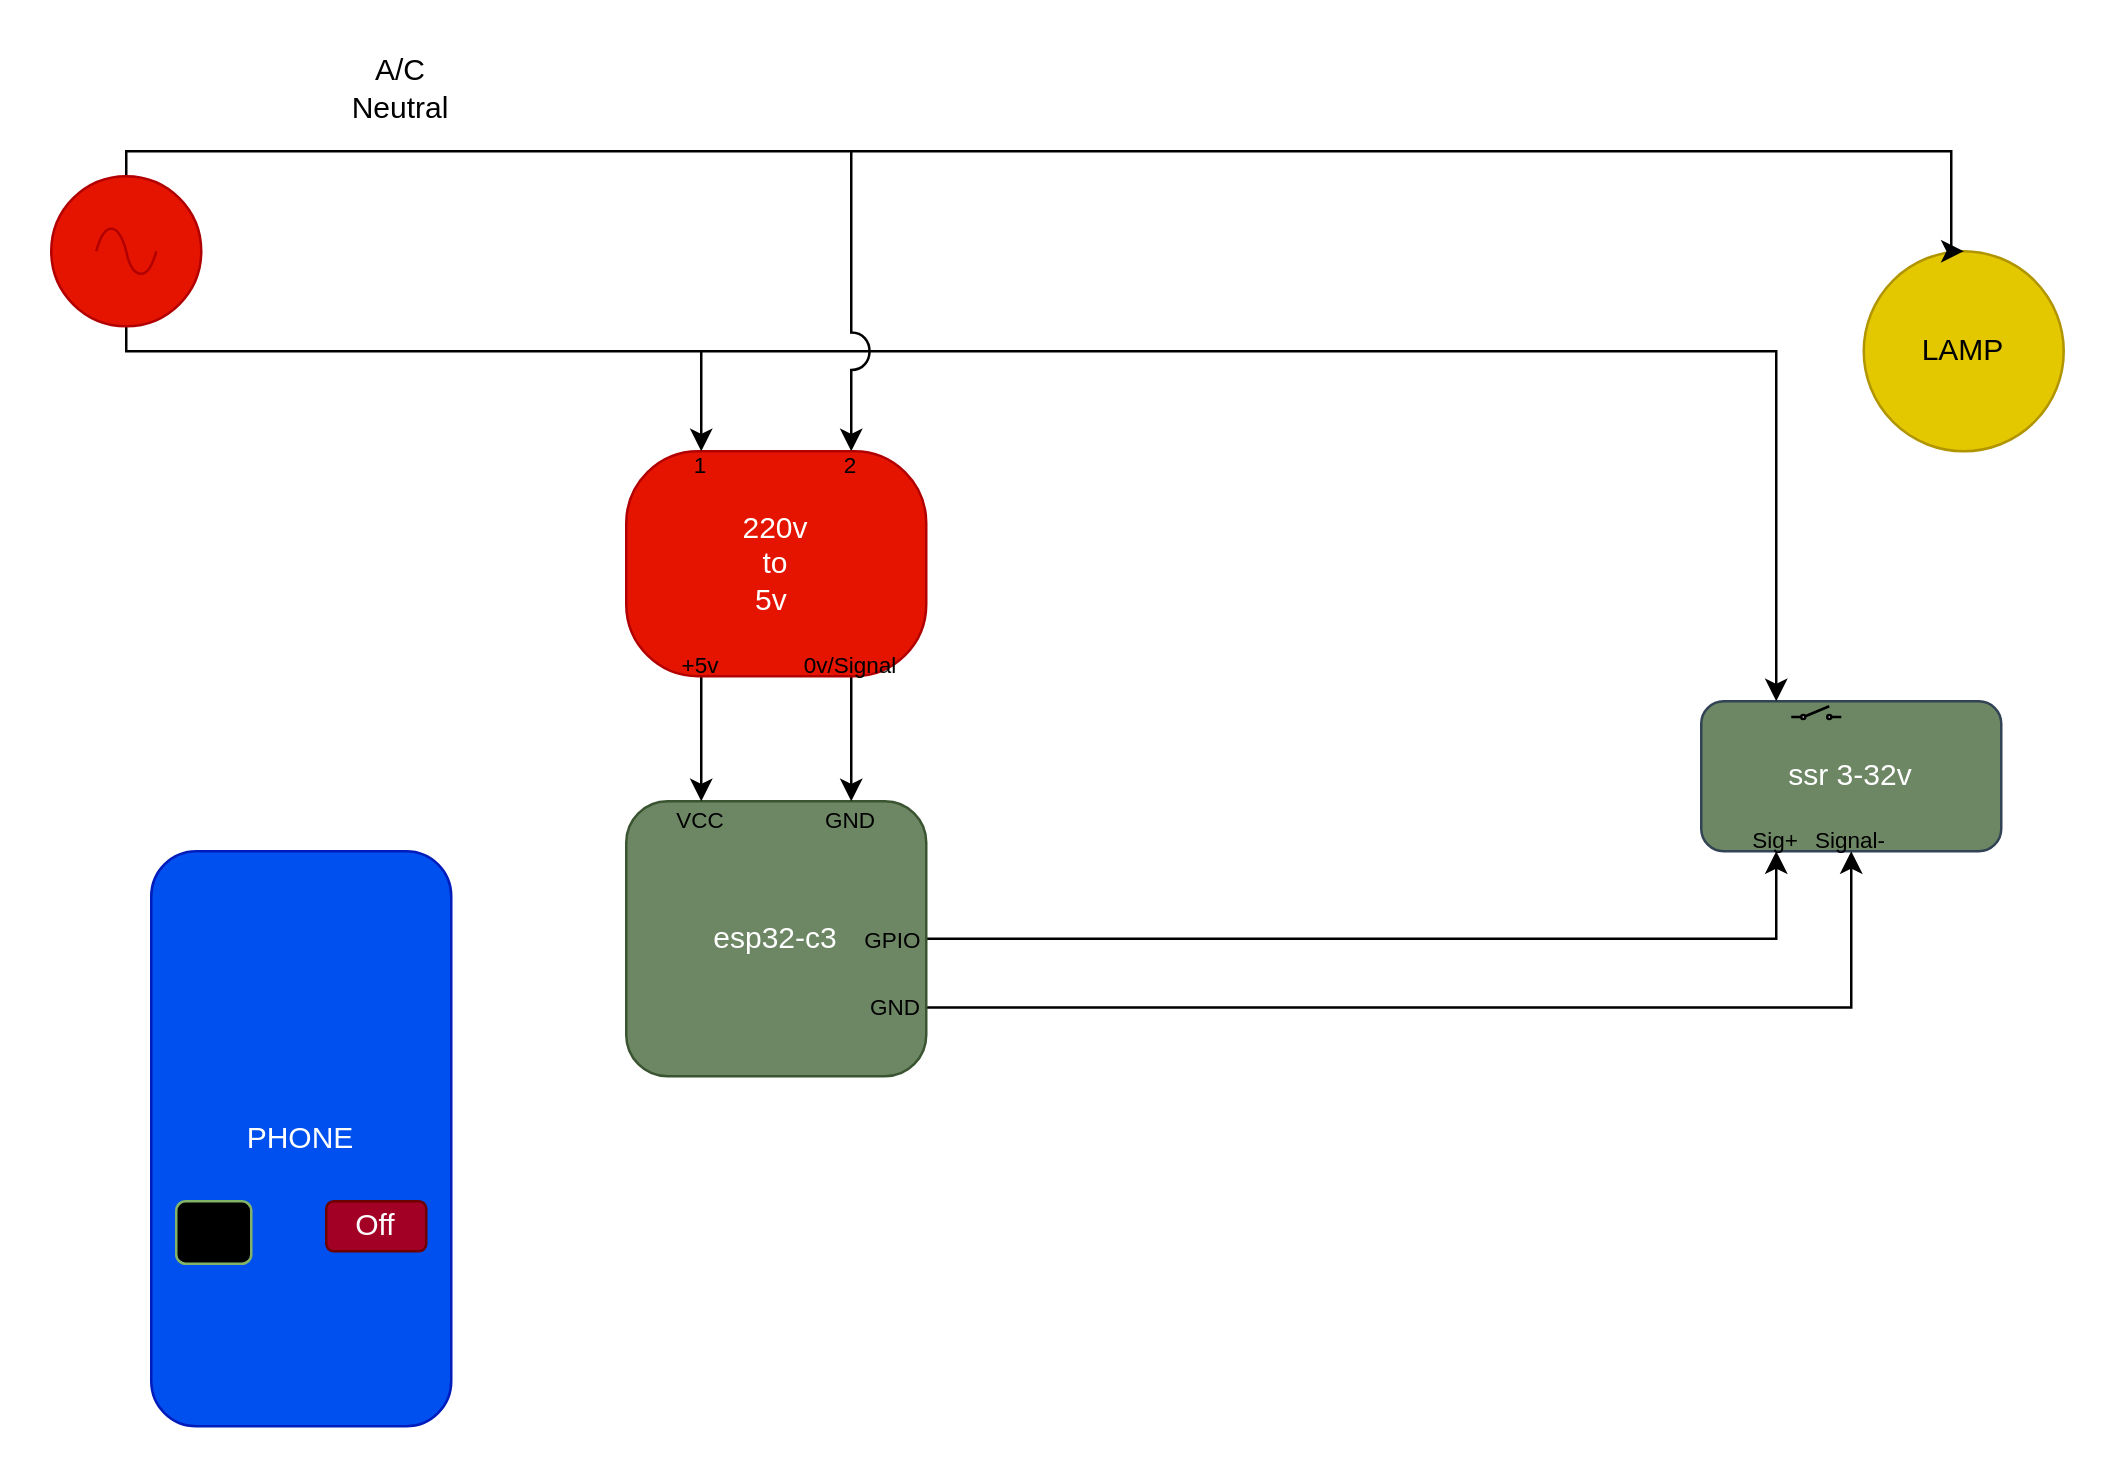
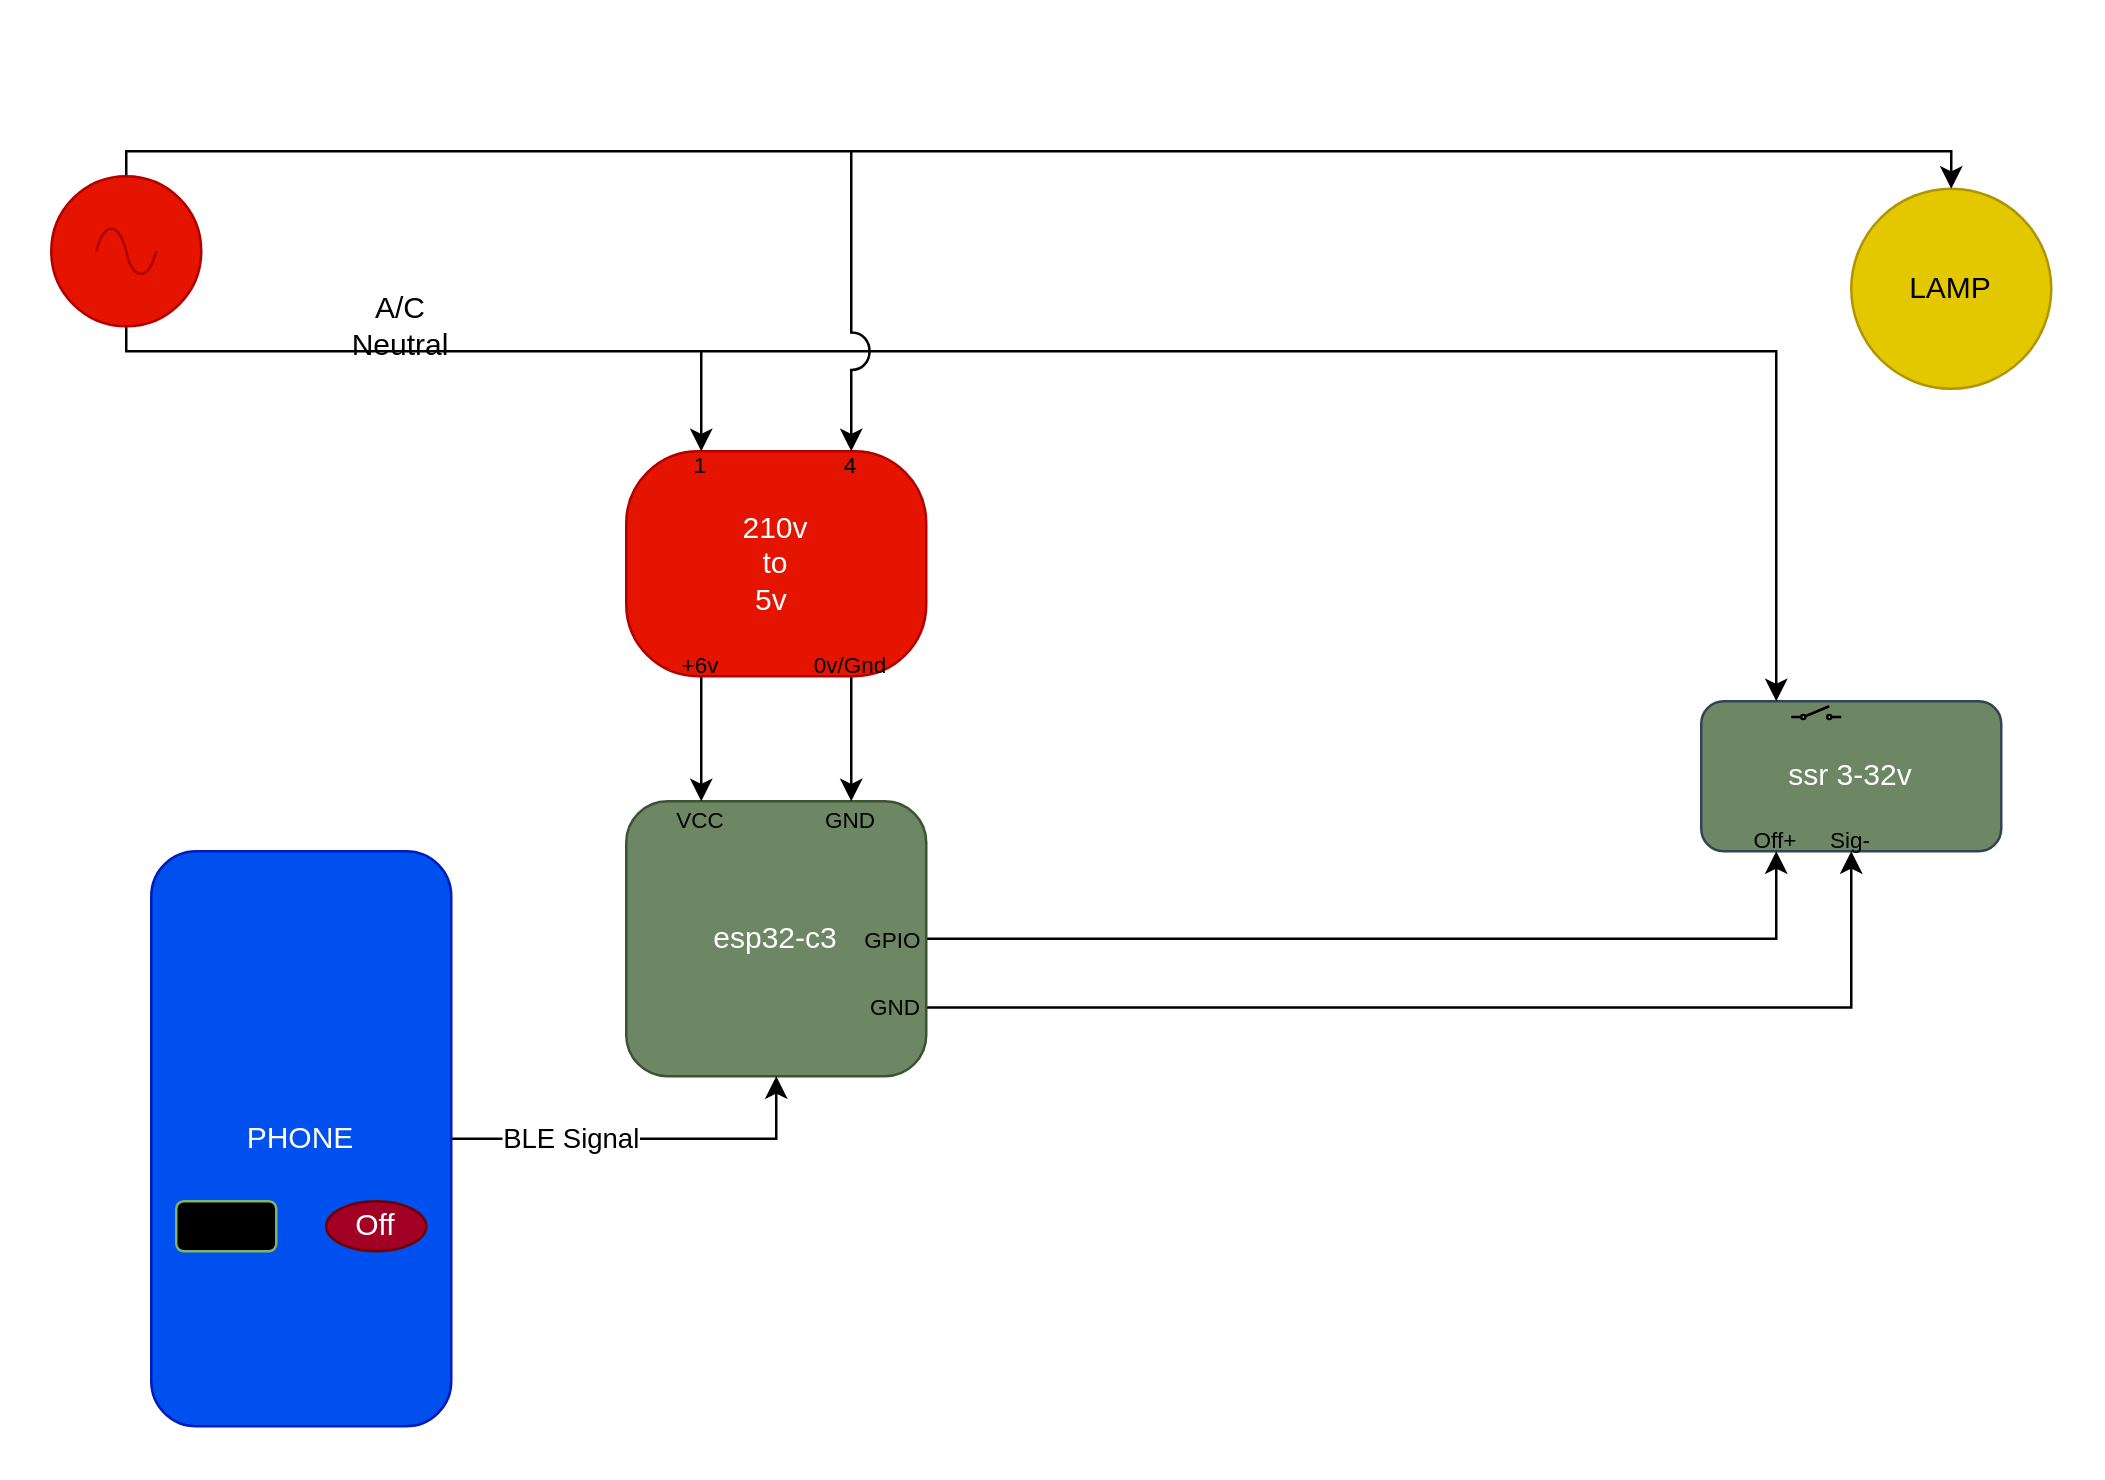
  <mxCell id="0" />
  <mxCell id="1" parent="0" />
  <mxCell id="2" value="ssr 3-32v" style="rounded=1;whiteSpace=wrap;html=1;fillColor=#6d8764;fontColor=#ffffff;strokeColor=#314354;" vertex="1" parent="1"><mxGeometry x="680" y="280" width="120" height="60" as="geometry" /></mxCell>
- <mxCell id="3" value="LAMP" style="ellipse;whiteSpace=wrap;html=1;aspect=fixed;fillColor=light-dark(#E3C800,#999900);fontColor=#000000;strokeColor=#B09500;" vertex="1" parent="1"><mxGeometry x="745" y="100" width="80" height="80" as="geometry" /></mxCell>
+ <mxCell id="3" value="LAMP" style="ellipse;whiteSpace=wrap;html=1;aspect=fixed;fillColor=light-dark(#E3C800,#999900);fontColor=#000000;strokeColor=#B09500;" vertex="1" parent="1"><mxGeometry x="740" y="75" width="80" height="80" as="geometry" /></mxCell>
  <mxCell id="4" style="edgeStyle=orthogonalEdgeStyle;rounded=0;orthogonalLoop=1;jettySize=auto;html=1;exitX=1;exitY=0.5;exitDx=0;exitDy=0;entryX=0.25;entryY=1;entryDx=0;entryDy=0;" edge="1" parent="1" source="6" target="2"><mxGeometry relative="1" as="geometry" /></mxCell>
  <mxCell id="5" style="edgeStyle=orthogonalEdgeStyle;rounded=0;orthogonalLoop=1;jettySize=auto;html=1;exitX=1;exitY=0.75;exitDx=0;exitDy=0;entryX=0.5;entryY=1;entryDx=0;entryDy=0;" edge="1" parent="1" source="6" target="2"><mxGeometry relative="1" as="geometry" /></mxCell>
  <mxCell id="6" value="esp32-c3" style="rounded=1;whiteSpace=wrap;html=1;fillColor=#6d8764;fontColor=#ffffff;strokeColor=#3A5431;" vertex="1" parent="1"><mxGeometry x="250" y="320" width="120" height="110" as="geometry" /></mxCell>
  <mxCell id="7" style="edgeStyle=orthogonalEdgeStyle;rounded=0;orthogonalLoop=1;jettySize=auto;html=1;exitX=0.25;exitY=1;exitDx=0;exitDy=0;entryX=0.25;entryY=0;entryDx=0;entryDy=0;" edge="1" parent="1" source="9" target="6"><mxGeometry relative="1" as="geometry" /></mxCell>
  <mxCell id="8" style="edgeStyle=orthogonalEdgeStyle;rounded=0;orthogonalLoop=1;jettySize=auto;html=1;exitX=0.75;exitY=1;exitDx=0;exitDy=0;entryX=0.75;entryY=0;entryDx=0;entryDy=0;" edge="1" parent="1" source="9" target="6"><mxGeometry relative="1" as="geometry" /></mxCell>
- <mxCell id="9" value="220v&lt;div&gt;&amp;nbsp;to&amp;nbsp;&lt;/div&gt;&lt;div&gt;5v&amp;nbsp;&lt;/div&gt;" style="rounded=1;whiteSpace=wrap;html=1;arcSize=32;strokeWidth=1;glass=0;shadow=0;fillColor=light-dark(#E51400,#FF6666);fontColor=#ffffff;strokeColor=#B20000;fillStyle=auto;" vertex="1" parent="1"><mxGeometry x="250" y="180" width="120" height="90" as="geometry" /></mxCell>
+ <mxCell id="9" value="210v&lt;div&gt;&amp;nbsp;to&amp;nbsp;&lt;/div&gt;&lt;div&gt;5v&amp;nbsp;&lt;/div&gt;" style="rounded=1;whiteSpace=wrap;html=1;arcSize=32;strokeWidth=1;glass=0;shadow=0;fillColor=light-dark(#E51400,#FF6666);fontColor=#ffffff;strokeColor=#B20000;fillStyle=auto;" vertex="1" parent="1"><mxGeometry x="250" y="180" width="120" height="90" as="geometry" /></mxCell>
  <mxCell id="10" style="edgeStyle=orthogonalEdgeStyle;rounded=0;orthogonalLoop=1;jettySize=auto;html=1;exitX=0.5;exitY=0;exitDx=0;exitDy=0;exitPerimeter=0;entryX=0.5;entryY=0;entryDx=0;entryDy=0;" edge="1" parent="1" source="12" target="3"><mxGeometry relative="1" as="geometry"><Array as="points"><mxPoint x="50" y="60" /><mxPoint x="780" y="60" /></Array></mxGeometry></mxCell>
  <mxCell id="11" style="edgeStyle=orthogonalEdgeStyle;rounded=0;orthogonalLoop=1;jettySize=auto;html=1;exitX=0.5;exitY=1;exitDx=0;exitDy=0;exitPerimeter=0;entryX=0.25;entryY=0;entryDx=0;entryDy=0;" edge="1" parent="1" source="12" target="2"><mxGeometry relative="1" as="geometry"><mxPoint x="840" y="230" as="targetPoint" /><Array as="points"><mxPoint x="50" y="140" /><mxPoint x="710" y="140" /></Array></mxGeometry></mxCell>
  <mxCell id="12" value="" style="pointerEvents=1;verticalLabelPosition=bottom;shadow=0;dashed=0;align=center;html=1;verticalAlign=top;shape=mxgraph.electrical.signal_sources.source;aspect=fixed;points=[[0.5,0,0],[1,0.5,0],[0.5,1,0],[0,0.5,0]];elSignalType=ac;fillColor=light-dark(#E51400,#990000);fontColor=#ffffff;strokeColor=#B20000;" vertex="1" parent="1"><mxGeometry y="70" width="60" height="60" as="geometry" x="20" /></mxCell>
+ <mxCell id="13" style="edgeStyle=orthogonalEdgeStyle;rounded=0;orthogonalLoop=1;jettySize=auto;html=1;exitX=1;exitY=0.5;exitDx=0;exitDy=0;entryX=0.5;entryY=1;entryDx=0;entryDy=0;" edge="1" parent="1" source="15" target="6"><mxGeometry relative="1" as="geometry" /></mxCell>
+ <mxCell id="14" value="BLE Signal" style="edgeLabel;html=1;align=center;verticalAlign=middle;resizable=0;points=[];" vertex="1" connectable="0" parent="13"><mxGeometry x="-0.399" y="1" relative="1" as="geometry"><mxPoint as="offset" /></mxGeometry></mxCell>
  <mxCell id="15" value="PHONE" style="rounded=1;whiteSpace=wrap;html=1;fillColor=light-dark(#0050EF,#0000CC);fontColor=#ffffff;strokeColor=#001DBC;" vertex="1" parent="1"><mxGeometry x="60" y="340" width="120" height="230" as="geometry" /></mxCell>
- <mxCell id="16" value="A/C Neutral" style="text;html=1;align=center;verticalAlign=middle;whiteSpace=wrap;rounded=0;" vertex="1" parent="1"><mxGeometry x="130" width="60" height="30" as="geometry" y="20" /></mxCell>
+ <mxCell id="16" value="A/C Neutral" style="text;html=1;align=center;verticalAlign=middle;whiteSpace=wrap;rounded=0;" vertex="1" parent="1"><mxGeometry x="130" y="115" width="60" height="30" as="geometry" /></mxCell>
  <mxCell id="17" value="" style="endArrow=classic;html=1;rounded=0;entryX=0.75;entryY=0;entryDx=0;entryDy=0;jumpStyle=arc;jumpSize=15;" edge="1" parent="1" target="9"><mxGeometry width="50" height="50" relative="1" as="geometry"><mxPoint x="340" y="60" as="sourcePoint" /><mxPoint x="600" y="410" as="targetPoint" /></mxGeometry></mxCell>
  <mxCell id="18" value="" style="endArrow=classic;html=1;rounded=0;entryX=0.25;entryY=0;entryDx=0;entryDy=0;" edge="1" parent="1" target="9"><mxGeometry width="50" height="50" relative="1" as="geometry"><mxPoint x="280" y="140" as="sourcePoint" /><mxPoint x="600" y="410" as="targetPoint" /></mxGeometry></mxCell>
  <mxCell id="19" value="&lt;font style=&quot;font-size: 9px;&quot;&gt;1&lt;/font&gt;" style="text;html=1;align=center;verticalAlign=middle;whiteSpace=wrap;rounded=0;strokeWidth=0;" vertex="1" parent="1"><mxGeometry x="250" y="170" width="60" height="30" as="geometry" /></mxCell>
- <mxCell id="20" value="&lt;font style=&quot;font-size: 9px;&quot;&gt;2&lt;/font&gt;" style="text;html=1;align=center;verticalAlign=middle;whiteSpace=wrap;rounded=0;strokeWidth=0;" vertex="1" parent="1"><mxGeometry x="310" y="170" width="60" height="30" as="geometry" /></mxCell>
- <mxCell id="21" value="&lt;font style=&quot;font-size: 9px;&quot;&gt;+5v&lt;/font&gt;" style="text;html=1;align=center;verticalAlign=middle;whiteSpace=wrap;rounded=0;strokeWidth=0;" vertex="1" parent="1"><mxGeometry x="250" y="250" width="60" height="30" as="geometry" /></mxCell>
- <mxCell id="22" value="&lt;font style=&quot;font-size: 9px;&quot;&gt;0v/Signal&lt;/font&gt;" style="text;html=1;align=center;verticalAlign=middle;whiteSpace=wrap;rounded=0;strokeWidth=0;" vertex="1" parent="1"><mxGeometry x="310" y="250" width="60" height="30" as="geometry" /></mxCell>
+ <mxCell id="20" value="&lt;font style=&quot;font-size: 9px;&quot;&gt;4&lt;/font&gt;" style="text;html=1;align=center;verticalAlign=middle;whiteSpace=wrap;rounded=0;strokeWidth=0;" vertex="1" parent="1"><mxGeometry x="310" y="170" width="60" height="30" as="geometry" /></mxCell>
+ <mxCell id="21" value="&lt;font style=&quot;font-size: 9px;&quot;&gt;+6v&lt;/font&gt;" style="text;html=1;align=center;verticalAlign=middle;whiteSpace=wrap;rounded=0;strokeWidth=0;" vertex="1" parent="1"><mxGeometry x="250" y="250" width="60" height="30" as="geometry" /></mxCell>
+ <mxCell id="22" value="&lt;font style=&quot;font-size: 9px;&quot;&gt;0v/Gnd&lt;/font&gt;" style="text;html=1;align=center;verticalAlign=middle;whiteSpace=wrap;rounded=0;strokeWidth=0;" vertex="1" parent="1"><mxGeometry x="310" y="250" width="60" height="30" as="geometry" /></mxCell>
  <mxCell id="23" value="&lt;font style=&quot;font-size: 9px;&quot;&gt;VCC&lt;/font&gt;" style="text;html=1;align=center;verticalAlign=middle;whiteSpace=wrap;rounded=0;strokeWidth=0;" vertex="1" parent="1"><mxGeometry x="250" y="312" width="60" height="30" as="geometry" /></mxCell>
  <mxCell id="24" value="&lt;font style=&quot;font-size: 9px;&quot;&gt;GND&lt;/font&gt;" style="text;html=1;align=center;verticalAlign=middle;whiteSpace=wrap;rounded=0;strokeWidth=0;" vertex="1" parent="1"><mxGeometry x="310" y="312" width="60" height="30" as="geometry" /></mxCell>
  <mxCell id="25" value="&lt;font style=&quot;font-size: 9px;&quot;&gt;GPIO&lt;/font&gt;" style="text;html=1;align=center;verticalAlign=middle;whiteSpace=wrap;rounded=0;strokeWidth=0;" vertex="1" parent="1"><mxGeometry x="327" y="360" width="60" height="30" as="geometry" /></mxCell>
- <mxCell id="26" value="&lt;font style=&quot;font-size: 9px;&quot;&gt;Sig+&lt;/font&gt;" style="text;html=1;align=center;verticalAlign=middle;whiteSpace=wrap;rounded=0;strokeWidth=0;" vertex="1" parent="1"><mxGeometry x="680" y="320" width="60" height="30" as="geometry" /></mxCell>
- <mxCell id="27" value="&lt;font style=&quot;font-size: 9px;&quot;&gt;Signal-&lt;/font&gt;" style="text;html=1;align=center;verticalAlign=middle;whiteSpace=wrap;rounded=0;strokeWidth=0;" vertex="1" parent="1"><mxGeometry x="710" y="320" width="60" height="30" as="geometry" /></mxCell>
+ <mxCell id="26" value="&lt;font style=&quot;font-size: 9px;&quot;&gt;Off+&lt;/font&gt;" style="text;html=1;align=center;verticalAlign=middle;whiteSpace=wrap;rounded=0;strokeWidth=0;" vertex="1" parent="1"><mxGeometry x="680" y="320" width="60" height="30" as="geometry" /></mxCell>
+ <mxCell id="27" value="&lt;font style=&quot;font-size: 9px;&quot;&gt;Sig-&lt;/font&gt;" style="text;html=1;align=center;verticalAlign=middle;whiteSpace=wrap;rounded=0;strokeWidth=0;" vertex="1" parent="1"><mxGeometry x="710" y="320" width="60" height="30" as="geometry" /></mxCell>
  <mxCell id="28" value="" style="html=1;shape=mxgraph.electrical.electro-mechanical.singleSwitch;aspect=fixed;elSwitchState=off;" vertex="1" parent="1"><mxGeometry x="716" y="282" width="20" height="5.33" as="geometry" /></mxCell>
- <mxCell id="29" value="On" style="rounded=1;whiteSpace=wrap;html=1;fillColor=light-dark(#D5E8D4,#336600);gradientColor=#97d077;strokeColor=#82b366;" vertex="1" parent="1"><mxGeometry x="70" y="480" width="30" height="25" as="geometry" /></mxCell>
- <mxCell id="30" value="Off" style="rounded=1;whiteSpace=wrap;html=1;fillColor=light-dark(#A20025,#990000);fontColor=#ffffff;strokeColor=#6F0000;" vertex="1" parent="1"><mxGeometry x="130" y="480" width="40" height="20" as="geometry" /></mxCell>
+ <mxCell id="29" value="On" style="rounded=1;whiteSpace=wrap;html=1;fillColor=light-dark(#D5E8D4,#336600);gradientColor=#97d077;strokeColor=#82b366;" vertex="1" parent="1"><mxGeometry x="70" y="480" width="40" height="20" as="geometry" /></mxCell>
+ <mxCell id="30" value="Off" style="ellipse;whiteSpace=wrap;html=1;fillColor=light-dark(#A20025,#990000);fontColor=#ffffff;strokeColor=#6F0000;" vertex="1" parent="1"><mxGeometry x="130" y="480" width="40" height="20" as="geometry" /></mxCell>
  <mxCell id="31" value="&lt;font style=&quot;font-size: 9px;&quot;&gt;GND&lt;/font&gt;" style="text;html=1;align=center;verticalAlign=middle;whiteSpace=wrap;rounded=0;strokeWidth=0;" vertex="1" parent="1"><mxGeometry x="328" y="387" width="60" height="30" as="geometry" /></mxCell>
